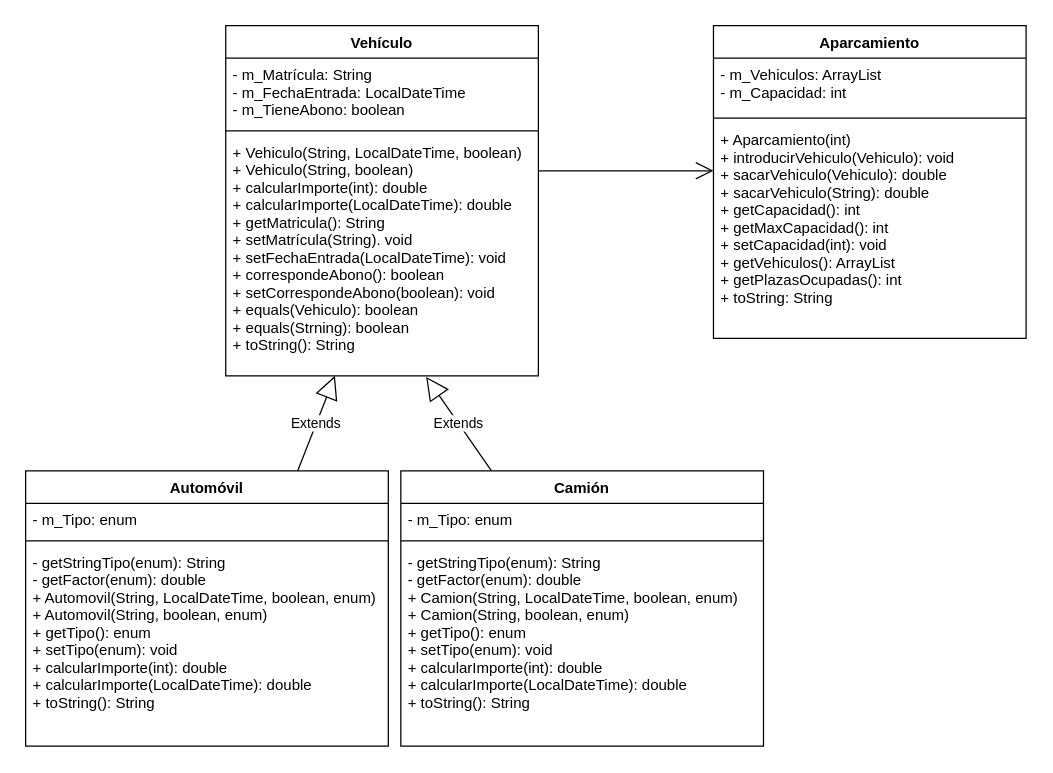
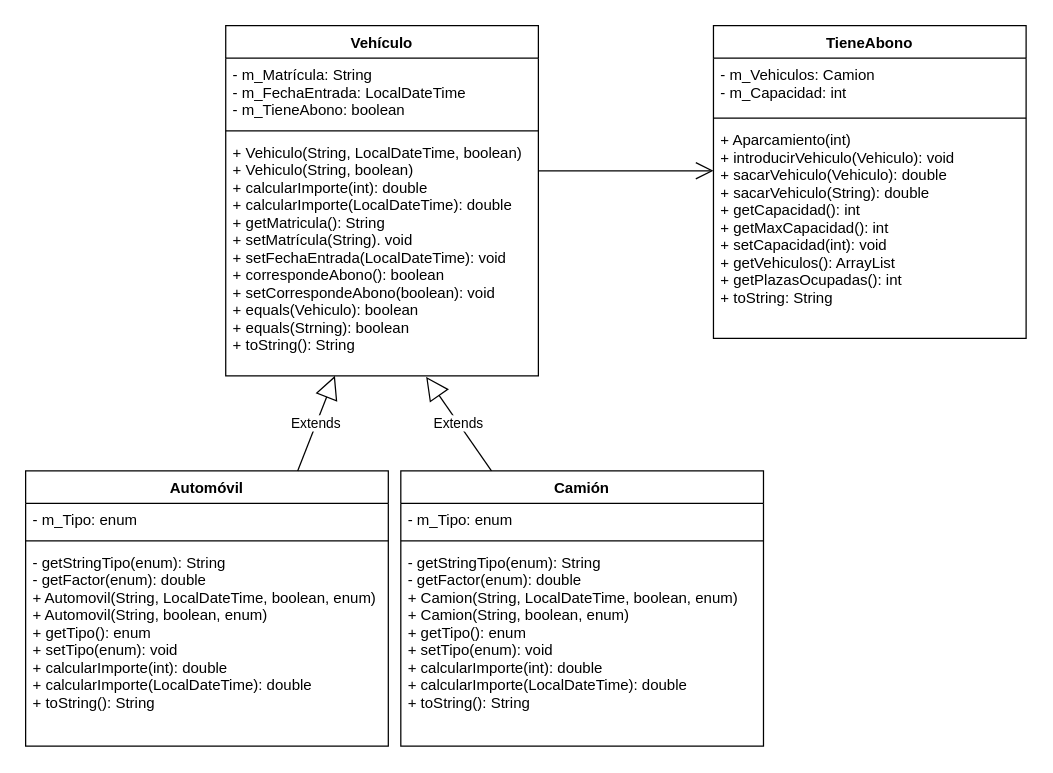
  <mxCell id="0" />
  <mxCell id="1" parent="0" />
  <mxCell id="2" value="Automóvil" style="swimlane;fontStyle=1;align=center;verticalAlign=top;childLayout=stackLayout;horizontal=1;startSize=26;horizontalStack=0;resizeParent=1;resizeParentMax=0;resizeLast=0;collapsible=1;marginBottom=0;" parent="1" vertex="1"><mxGeometry x="20" y="376" width="290" height="220" as="geometry" /></mxCell>
  <mxCell id="3" value="- m_Tipo: enum" style="text;strokeColor=none;fillColor=none;align=left;verticalAlign=top;spacingLeft=4;spacingRight=4;overflow=hidden;rotatable=0;points=[[0,0.5],[1,0.5]];portConstraint=eastwest;" parent="2" vertex="1"><mxGeometry y="26" width="290" height="26" as="geometry" /></mxCell>
  <mxCell id="4" value="" style="line;strokeWidth=1;fillColor=none;align=left;verticalAlign=middle;spacingTop=-1;spacingLeft=3;spacingRight=3;rotatable=0;labelPosition=right;points=[];portConstraint=eastwest;strokeColor=inherit;" parent="2" vertex="1"><mxGeometry y="52" width="290" height="8" as="geometry" /></mxCell>
  <mxCell id="5" value="- getStringTipo(enum): String&#10;- getFactor(enum): double&#10;+ Automovil(String, LocalDateTime, boolean, enum)&#10;+ Automovil(String, boolean, enum)&#10;+ getTipo(): enum&#10;+ setTipo(enum): void&#10;+ calcularImporte(int): double&#10;+ calcularImporte(LocalDateTime): double&#10;+ toString(): String" style="text;strokeColor=none;fillColor=none;align=left;verticalAlign=top;spacingLeft=4;spacingRight=4;overflow=hidden;rotatable=0;points=[[0,0.5],[1,0.5]];portConstraint=eastwest;" parent="2" vertex="1"><mxGeometry y="60" width="290" height="160" as="geometry" /></mxCell>
  <mxCell id="6" value="Vehículo" style="swimlane;fontStyle=1;align=center;verticalAlign=top;childLayout=stackLayout;horizontal=1;startSize=26;horizontalStack=0;resizeParent=1;resizeParentMax=0;resizeLast=0;collapsible=1;marginBottom=0;" parent="1" vertex="1"><mxGeometry x="180" y="20" width="250" height="280" as="geometry"><mxRectangle x="510" y="274" width="90" height="30" as="alternateBounds" /></mxGeometry></mxCell>
  <mxCell id="7" value="- m_Matrícula: String&#10;- m_FechaEntrada: LocalDateTime&#10;- m_TieneAbono: boolean" style="text;strokeColor=none;fillColor=none;align=left;verticalAlign=top;spacingLeft=4;spacingRight=4;overflow=hidden;rotatable=0;points=[[0,0.5],[1,0.5]];portConstraint=eastwest;" parent="6" vertex="1"><mxGeometry y="26" width="250" height="54" as="geometry" /></mxCell>
  <mxCell id="8" value="" style="line;strokeWidth=1;fillColor=none;align=left;verticalAlign=middle;spacingTop=-1;spacingLeft=3;spacingRight=3;rotatable=0;labelPosition=right;points=[];portConstraint=eastwest;strokeColor=inherit;" parent="6" vertex="1"><mxGeometry y="80" width="250" height="8" as="geometry" /></mxCell>
  <mxCell id="9" value="+ Vehiculo(String, LocalDateTime, boolean)&#10;+ Vehiculo(String, boolean)&#10;+ calcularImporte(int): double&#10;+ calcularImporte(LocalDateTime): double&#10;+ getMatricula(): String&#10;+ setMatrícula(String). void&#10;+ setFechaEntrada(LocalDateTime): void&#10;+ correspondeAbono(): boolean&#10;+ setCorrespondeAbono(boolean): void&#10;+ equals(Vehiculo): boolean&#10;+ equals(Strning): boolean&#10;+ toString(): String&#10; " style="text;strokeColor=none;fillColor=none;align=left;verticalAlign=top;spacingLeft=4;spacingRight=4;overflow=hidden;rotatable=0;points=[[0,0.5],[1,0.5]];portConstraint=eastwest;fontColor=default;fontStyle=0;" parent="6" vertex="1"><mxGeometry y="88" width="250" height="192" as="geometry" /></mxCell>
  <mxCell id="10" value="Camión" style="swimlane;fontStyle=1;align=center;verticalAlign=top;childLayout=stackLayout;horizontal=1;startSize=26;horizontalStack=0;resizeParent=1;resizeParentMax=0;resizeLast=0;collapsible=1;marginBottom=0;" parent="1" vertex="1"><mxGeometry x="320" y="376" width="290" height="220" as="geometry" /></mxCell>
  <mxCell id="11" value="- m_Tipo: enum" style="text;strokeColor=none;fillColor=none;align=left;verticalAlign=top;spacingLeft=4;spacingRight=4;overflow=hidden;rotatable=0;points=[[0,0.5],[1,0.5]];portConstraint=eastwest;" parent="10" vertex="1"><mxGeometry y="26" width="290" height="26" as="geometry" /></mxCell>
  <mxCell id="12" value="" style="line;strokeWidth=1;fillColor=none;align=left;verticalAlign=middle;spacingTop=-1;spacingLeft=3;spacingRight=3;rotatable=0;labelPosition=right;points=[];portConstraint=eastwest;strokeColor=inherit;" parent="10" vertex="1"><mxGeometry y="52" width="290" height="8" as="geometry" /></mxCell>
  <mxCell id="13" value="- getStringTipo(enum): String&#10;- getFactor(enum): double&#10;+ Camion(String, LocalDateTime, boolean, enum)&#10;+ Camion(String, boolean, enum)&#10;+ getTipo(): enum&#10;+ setTipo(enum): void&#10;+ calcularImporte(int): double&#10;+ calcularImporte(LocalDateTime): double&#10;+ toString(): String" style="text;strokeColor=none;fillColor=none;align=left;verticalAlign=top;spacingLeft=4;spacingRight=4;overflow=hidden;rotatable=0;points=[[0,0.5],[1,0.5]];portConstraint=eastwest;" parent="10" vertex="1"><mxGeometry y="60" width="290" height="160" as="geometry" /></mxCell>
- <mxCell id="14" value="Aparcamiento" style="swimlane;fontStyle=1;align=center;verticalAlign=top;childLayout=stackLayout;horizontal=1;startSize=26;horizontalStack=0;resizeParent=1;resizeParentMax=0;resizeLast=0;collapsible=1;marginBottom=0;" parent="1" vertex="1"><mxGeometry x="570" y="20" width="250" height="250" as="geometry" /></mxCell>
- <mxCell id="15" value="- m_Vehiculos: ArrayList&#10;- m_Capacidad: int" style="text;strokeColor=none;fillColor=none;align=left;verticalAlign=top;spacingLeft=4;spacingRight=4;overflow=hidden;rotatable=0;points=[[0,0.5],[1,0.5]];portConstraint=eastwest;" parent="14" vertex="1"><mxGeometry y="26" width="250" height="44" as="geometry" /></mxCell>
+ <mxCell id="14" value="TieneAbono" style="swimlane;fontStyle=1;align=center;verticalAlign=top;childLayout=stackLayout;horizontal=1;startSize=26;horizontalStack=0;resizeParent=1;resizeParentMax=0;resizeLast=0;collapsible=1;marginBottom=0;" parent="1" vertex="1"><mxGeometry x="570" y="20" width="250" height="250" as="geometry" /></mxCell>
+ <mxCell id="15" value="- m_Vehiculos: Camion&#10;- m_Capacidad: int" style="text;strokeColor=none;fillColor=none;align=left;verticalAlign=top;spacingLeft=4;spacingRight=4;overflow=hidden;rotatable=0;points=[[0,0.5],[1,0.5]];portConstraint=eastwest;" parent="14" vertex="1"><mxGeometry y="26" width="250" height="44" as="geometry" /></mxCell>
  <mxCell id="16" value="" style="line;strokeWidth=1;fillColor=none;align=left;verticalAlign=middle;spacingTop=-1;spacingLeft=3;spacingRight=3;rotatable=0;labelPosition=right;points=[];portConstraint=eastwest;strokeColor=inherit;" parent="14" vertex="1"><mxGeometry y="70" width="250" height="8" as="geometry" /></mxCell>
  <mxCell id="17" value="+ Aparcamiento(int)&#10;+ introducirVehiculo(Vehiculo): void&#10;+ sacarVehiculo(Vehiculo): double&#10;+ sacarVehiculo(String): double&#10;+ getCapacidad(): int&#10;+ getMaxCapacidad(): int&#10;+ setCapacidad(int): void&#10;+ getVehiculos(): ArrayList&#10;+ getPlazasOcupadas(): int&#10;+ toString: String" style="text;strokeColor=none;fillColor=none;align=left;verticalAlign=top;spacingLeft=4;spacingRight=4;overflow=hidden;rotatable=0;points=[[0,0.5],[1,0.5]];portConstraint=eastwest;" parent="14" vertex="1"><mxGeometry y="78" width="250" height="172" as="geometry" /></mxCell>
  <mxCell id="18" value="Extends" style="endArrow=block;endSize=16;endFill=0;html=1;fontColor=default;exitX=0.75;exitY=0;exitDx=0;exitDy=0;" edge="1" parent="1" source="2" target="9"><mxGeometry width="160" relative="1" as="geometry"><mxPoint x="230" y="376" as="sourcePoint" /><mxPoint x="300" y="316" as="targetPoint" /></mxGeometry></mxCell>
  <mxCell id="19" value="Extends" style="endArrow=block;endSize=16;endFill=0;html=1;fontColor=default;exitX=0.25;exitY=0;exitDx=0;exitDy=0;entryX=0.641;entryY=1.004;entryDx=0;entryDy=0;entryPerimeter=0;" edge="1" parent="1" source="10" target="9"><mxGeometry width="160" relative="1" as="geometry"><mxPoint x="360" y="373.12" as="sourcePoint" /><mxPoint x="340" y="296" as="targetPoint" /></mxGeometry></mxCell>
  <mxCell id="20" value="" style="endArrow=open;endFill=1;endSize=12;html=1;fontColor=default;" edge="1" parent="1"><mxGeometry width="160" relative="1" as="geometry"><mxPoint x="430" y="136" as="sourcePoint" /><mxPoint x="570" y="136" as="targetPoint" /></mxGeometry></mxCell>
